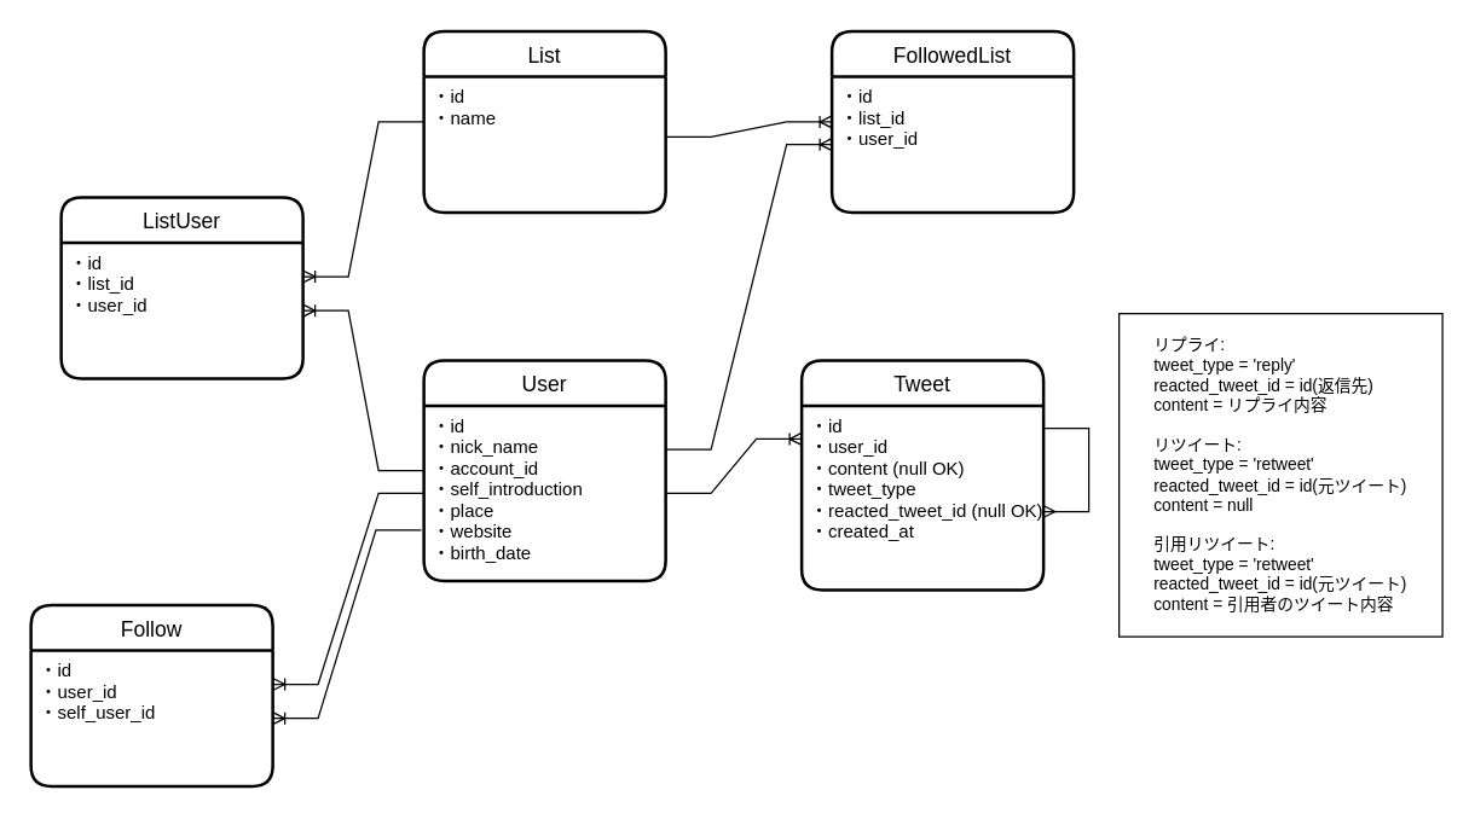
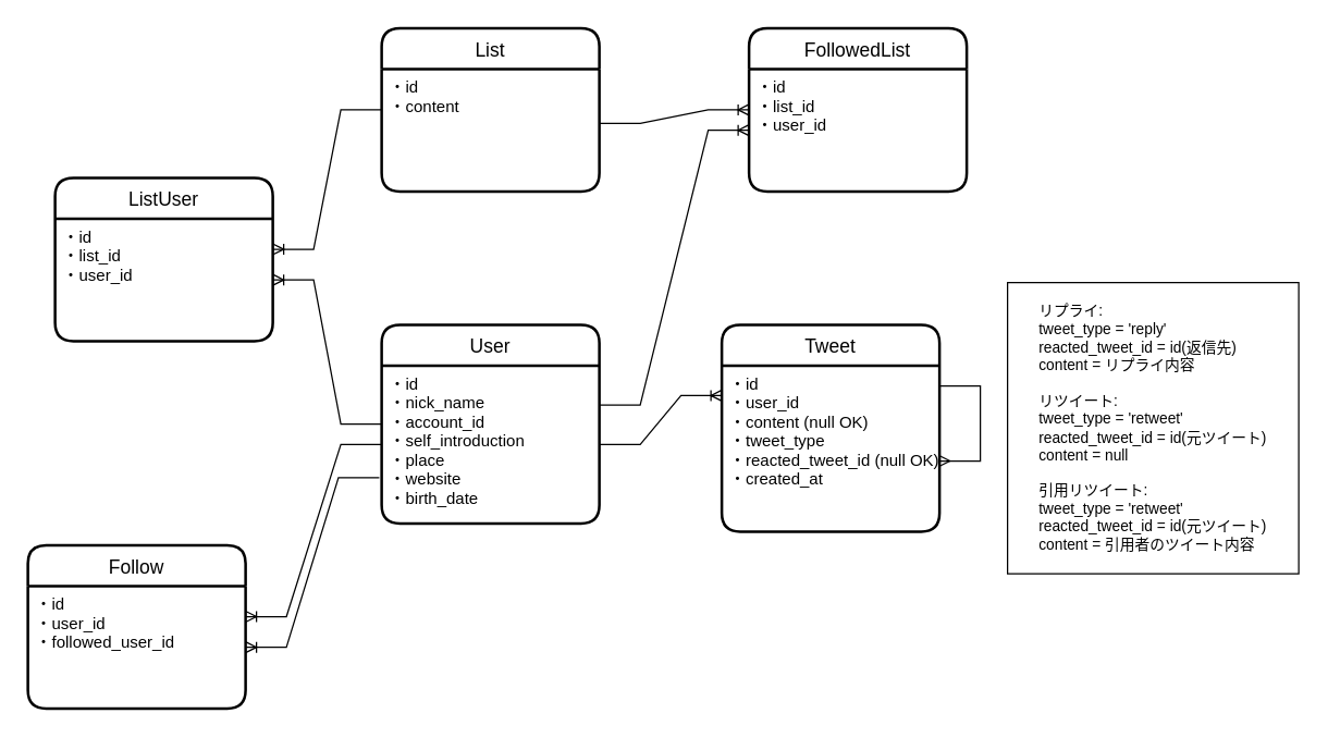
  <mxCell id="0" />
  <mxCell id="1" parent="0" />
  <mxCell id="2" value="User" style="swimlane;childLayout=stackLayout;horizontal=1;startSize=30;horizontalStack=0;rounded=1;fontSize=14;fontStyle=0;strokeWidth=2;resizeParent=0;resizeLast=1;shadow=0;dashed=0;align=center;" vertex="1" parent="1"><mxGeometry x="280" y="238" width="160" height="146" as="geometry" /></mxCell>
  <mxCell id="3" value="・id&#10;・nick_name&#10;・account_id&#10;・self_introduction&#10;・place&#10;・website&#10;・birth_date" style="align=left;strokeColor=none;fillColor=none;spacingLeft=4;fontSize=12;verticalAlign=top;resizable=0;rotatable=0;part=1;" vertex="1" parent="2"><mxGeometry y="30" width="160" height="116" as="geometry" /></mxCell>
  <mxCell id="4" value="Tweet" style="swimlane;childLayout=stackLayout;horizontal=1;startSize=30;horizontalStack=0;rounded=1;fontSize=14;fontStyle=0;strokeWidth=2;resizeParent=0;resizeLast=1;shadow=0;dashed=0;align=center;" vertex="1" parent="1"><mxGeometry x="530" y="238" width="160" height="152" as="geometry" /></mxCell>
  <mxCell id="5" value="・id&#10;・user_id&#10;・content (null OK)&#10;・tweet_type&#10;・reacted_tweet_id (null OK)&#10;・created_at&#10;" style="align=left;strokeColor=none;fillColor=none;spacingLeft=4;fontSize=12;verticalAlign=top;resizable=0;rotatable=0;part=1;" vertex="1" parent="4"><mxGeometry y="30" width="160" height="122" as="geometry" /></mxCell>
  <mxCell id="6" value="Follow" style="swimlane;childLayout=stackLayout;horizontal=1;startSize=30;horizontalStack=0;rounded=1;fontSize=14;fontStyle=0;strokeWidth=2;resizeParent=0;resizeLast=1;shadow=0;dashed=0;align=center;" vertex="1" parent="1"><mxGeometry x="20" y="400" width="160" height="120" as="geometry" /></mxCell>
- <mxCell id="7" value="・id&#10;・user_id&#10;・self_user_id" style="align=left;strokeColor=none;fillColor=none;spacingLeft=4;fontSize=12;verticalAlign=top;resizable=0;rotatable=0;part=1;" vertex="1" parent="6"><mxGeometry y="30" width="160" height="90" as="geometry" /></mxCell>
+ <mxCell id="7" value="・id&#10;・user_id&#10;・followed_user_id" style="align=left;strokeColor=none;fillColor=none;spacingLeft=4;fontSize=12;verticalAlign=top;resizable=0;rotatable=0;part=1;" vertex="1" parent="6"><mxGeometry y="30" width="160" height="90" as="geometry" /></mxCell>
  <mxCell id="8" value="List" style="swimlane;childLayout=stackLayout;horizontal=1;startSize=30;horizontalStack=0;rounded=1;fontSize=14;fontStyle=0;strokeWidth=2;resizeParent=0;resizeLast=1;shadow=0;dashed=0;align=center;" vertex="1" parent="1"><mxGeometry x="280" y="20" width="160" height="120" as="geometry" /></mxCell>
- <mxCell id="9" value="・id&#10;・name" style="align=left;strokeColor=none;fillColor=none;spacingLeft=4;fontSize=12;verticalAlign=top;resizable=0;rotatable=0;part=1;" vertex="1" parent="8"><mxGeometry y="30" width="160" height="90" as="geometry" /></mxCell>
+ <mxCell id="9" value="・id&#10;・content" style="align=left;strokeColor=none;fillColor=none;spacingLeft=4;fontSize=12;verticalAlign=top;resizable=0;rotatable=0;part=1;" vertex="1" parent="8"><mxGeometry y="30" width="160" height="90" as="geometry" /></mxCell>
  <mxCell id="10" value="ListUser" style="swimlane;childLayout=stackLayout;horizontal=1;startSize=30;horizontalStack=0;rounded=1;fontSize=14;fontStyle=0;strokeWidth=2;resizeParent=0;resizeLast=1;shadow=0;dashed=0;align=center;" vertex="1" parent="1"><mxGeometry x="40" y="130" width="160" height="120" as="geometry" /></mxCell>
  <mxCell id="11" value="・id&#10;・list_id&#10;・user_id" style="align=left;strokeColor=none;fillColor=none;spacingLeft=4;fontSize=12;verticalAlign=top;resizable=0;rotatable=0;part=1;" vertex="1" parent="10"><mxGeometry y="30" width="160" height="90" as="geometry" /></mxCell>
  <mxCell id="12" value="" style="edgeStyle=entityRelationEdgeStyle;fontSize=12;html=1;endArrow=ERoneToMany;rounded=0;entryX=1;entryY=0.5;entryDx=0;entryDy=0;exitX=0;exitY=0.5;exitDx=0;exitDy=0;" edge="1" parent="1" source="2" target="11"><mxGeometry width="100" height="100" relative="1" as="geometry"><mxPoint x="280" y="264" as="sourcePoint" /><mxPoint x="380" y="164" as="targetPoint" /></mxGeometry></mxCell>
  <mxCell id="13" value="" style="edgeStyle=entityRelationEdgeStyle;fontSize=12;html=1;endArrow=ERoneToMany;rounded=0;entryX=1;entryY=0.25;entryDx=0;entryDy=0;exitX=0;exitY=0.5;exitDx=0;exitDy=0;" edge="1" parent="1" source="8" target="11"><mxGeometry width="100" height="100" relative="1" as="geometry"><mxPoint x="260" y="106" as="sourcePoint" /><mxPoint x="180" y="0" as="targetPoint" /></mxGeometry></mxCell>
  <mxCell id="14" value="" style="edgeStyle=entityRelationEdgeStyle;fontSize=12;html=1;endArrow=ERoneToMany;rounded=0;exitX=1;exitY=0.5;exitDx=0;exitDy=0;" edge="1" parent="1" source="3"><mxGeometry width="100" height="100" relative="1" as="geometry"><mxPoint x="430" y="390" as="sourcePoint" /><mxPoint x="530" y="290" as="targetPoint" /></mxGeometry></mxCell>
  <mxCell id="15" value="" style="edgeStyle=entityRelationEdgeStyle;fontSize=12;html=1;endArrow=ERoneToMany;rounded=0;entryX=1;entryY=0.5;entryDx=0;entryDy=0;exitX=-0.011;exitY=0.71;exitDx=0;exitDy=0;exitPerimeter=0;" edge="1" parent="1" source="3" target="7"><mxGeometry width="100" height="100" relative="1" as="geometry"><mxPoint x="440" y="300" as="sourcePoint" /><mxPoint x="540" y="200" as="targetPoint" /></mxGeometry></mxCell>
  <mxCell id="16" value="FollowedList" style="swimlane;childLayout=stackLayout;horizontal=1;startSize=30;horizontalStack=0;rounded=1;fontSize=14;fontStyle=0;strokeWidth=2;resizeParent=0;resizeLast=1;shadow=0;dashed=0;align=center;" vertex="1" parent="1"><mxGeometry x="550" y="20" width="160" height="120" as="geometry" /></mxCell>
  <mxCell id="17" value="・id&#10;・list_id&#10;・user_id" style="align=left;strokeColor=none;fillColor=none;spacingLeft=4;fontSize=12;verticalAlign=top;resizable=0;rotatable=0;part=1;" vertex="1" parent="16"><mxGeometry y="30" width="160" height="90" as="geometry" /></mxCell>
  <mxCell id="18" value="" style="edgeStyle=entityRelationEdgeStyle;fontSize=12;html=1;endArrow=ERoneToMany;rounded=0;entryX=0;entryY=0.5;entryDx=0;entryDy=0;" edge="1" parent="1" target="16"><mxGeometry width="100" height="100" relative="1" as="geometry"><mxPoint x="440" y="90" as="sourcePoint" /><mxPoint x="540" y="-10" as="targetPoint" /></mxGeometry></mxCell>
  <mxCell id="19" value="" style="edgeStyle=entityRelationEdgeStyle;fontSize=12;html=1;endArrow=ERoneToMany;rounded=0;exitX=1;exitY=0.25;exitDx=0;exitDy=0;" edge="1" parent="1" target="17" source="3"><mxGeometry width="100" height="100" relative="1" as="geometry"><mxPoint x="690" y="300" as="sourcePoint" /><mxPoint x="790" y="200" as="targetPoint" /></mxGeometry></mxCell>
  <mxCell id="20" value="" style="edgeStyle=entityRelationEdgeStyle;fontSize=12;html=1;endArrow=ERoneToMany;rounded=0;entryX=1;entryY=0.25;entryDx=0;entryDy=0;exitX=0;exitY=0.5;exitDx=0;exitDy=0;" edge="1" parent="1" source="3" target="7"><mxGeometry width="100" height="100" relative="1" as="geometry"><mxPoint x="227.76" y="343.192" as="sourcePoint" /><mxPoint x="130" y="485" as="targetPoint" /></mxGeometry></mxCell>
  <mxCell id="21" value="" style="edgeStyle=entityRelationEdgeStyle;fontSize=12;html=1;endArrow=ERmany;rounded=0;entryX=0.998;entryY=0.575;entryDx=0;entryDy=0;entryPerimeter=0;" edge="1" parent="1" target="5"><mxGeometry width="100" height="100" relative="1" as="geometry"><mxPoint x="690" y="283" as="sourcePoint" /><mxPoint x="790" y="183" as="targetPoint" /></mxGeometry></mxCell>
  <mxCell id="22" value="&lt;div style=&quot;text-align: left; font-size: 11px;&quot;&gt;&lt;span style=&quot;background-color: initial;&quot;&gt;&lt;font style=&quot;font-size: 11px;&quot;&gt;リプライ:&lt;/font&gt;&lt;/span&gt;&lt;/div&gt;&lt;div style=&quot;text-align: left; font-size: 11px;&quot;&gt;&lt;span style=&quot;background-color: initial;&quot;&gt;&lt;font style=&quot;font-size: 11px;&quot;&gt;tweet_type = 'reply'&lt;/font&gt;&lt;/span&gt;&lt;/div&gt;&lt;div style=&quot;text-align: left; font-size: 11px;&quot;&gt;&lt;span style=&quot;background-color: initial;&quot;&gt;&lt;font style=&quot;font-size: 11px;&quot;&gt;reacted_tweet_id = id(返信先)&lt;/font&gt;&lt;/span&gt;&lt;/div&gt;&lt;div style=&quot;text-align: left; font-size: 11px;&quot;&gt;&lt;span style=&quot;background-color: initial;&quot;&gt;&lt;font style=&quot;font-size: 11px;&quot;&gt;content = リプライ内容&lt;/font&gt;&lt;/span&gt;&lt;/div&gt;&lt;div style=&quot;text-align: left; font-size: 11px;&quot;&gt;&lt;span style=&quot;background-color: initial;&quot;&gt;&lt;font style=&quot;font-size: 11px;&quot;&gt;&lt;br&gt;&lt;/font&gt;&lt;/span&gt;&lt;/div&gt;&lt;div style=&quot;text-align: left; font-size: 11px;&quot;&gt;&lt;span style=&quot;background-color: initial;&quot;&gt;&lt;font style=&quot;font-size: 11px;&quot;&gt;リツイート:&lt;/font&gt;&lt;/span&gt;&lt;/div&gt;&lt;div style=&quot;text-align: left; font-size: 11px;&quot;&gt;&lt;font style=&quot;font-size: 11px;&quot;&gt;tweet_type = 'retweet'&lt;/font&gt;&lt;/div&gt;&lt;div style=&quot;text-align: left; font-size: 11px;&quot;&gt;&lt;font style=&quot;font-size: 11px;&quot;&gt;reacted_tweet_id = id(元ツイート)&lt;/font&gt;&lt;/div&gt;&lt;div style=&quot;text-align: left; font-size: 11px;&quot;&gt;&lt;font style=&quot;font-size: 11px;&quot;&gt;content = null&lt;/font&gt;&lt;/div&gt;&lt;div style=&quot;text-align: left; font-size: 11px;&quot;&gt;&lt;font style=&quot;font-size: 11px;&quot;&gt;&lt;br&gt;&lt;/font&gt;&lt;/div&gt;&lt;div style=&quot;text-align: left; font-size: 11px;&quot;&gt;&lt;font style=&quot;font-size: 11px;&quot;&gt;引用リツイート:&lt;/font&gt;&lt;/div&gt;&lt;div style=&quot;text-align: left; font-size: 11px;&quot;&gt;&lt;font style=&quot;font-size: 11px;&quot;&gt;tweet_type = 'retweet'&lt;/font&gt;&lt;/div&gt;&lt;div style=&quot;text-align: left; font-size: 11px;&quot;&gt;&lt;font style=&quot;font-size: 11px;&quot;&gt;reacted_tweet_id = id(元ツイート)&lt;/font&gt;&lt;/div&gt;&lt;div style=&quot;text-align: left; font-size: 11px;&quot;&gt;&lt;font style=&quot;font-size: 11px;&quot;&gt;content = 引用者のツイート内容&lt;/font&gt;&lt;/div&gt;" style="whiteSpace=wrap;html=1;aspect=fixed;" vertex="1" parent="1"><mxGeometry x="740" y="207" width="214" height="214" as="geometry" /></mxCell>
